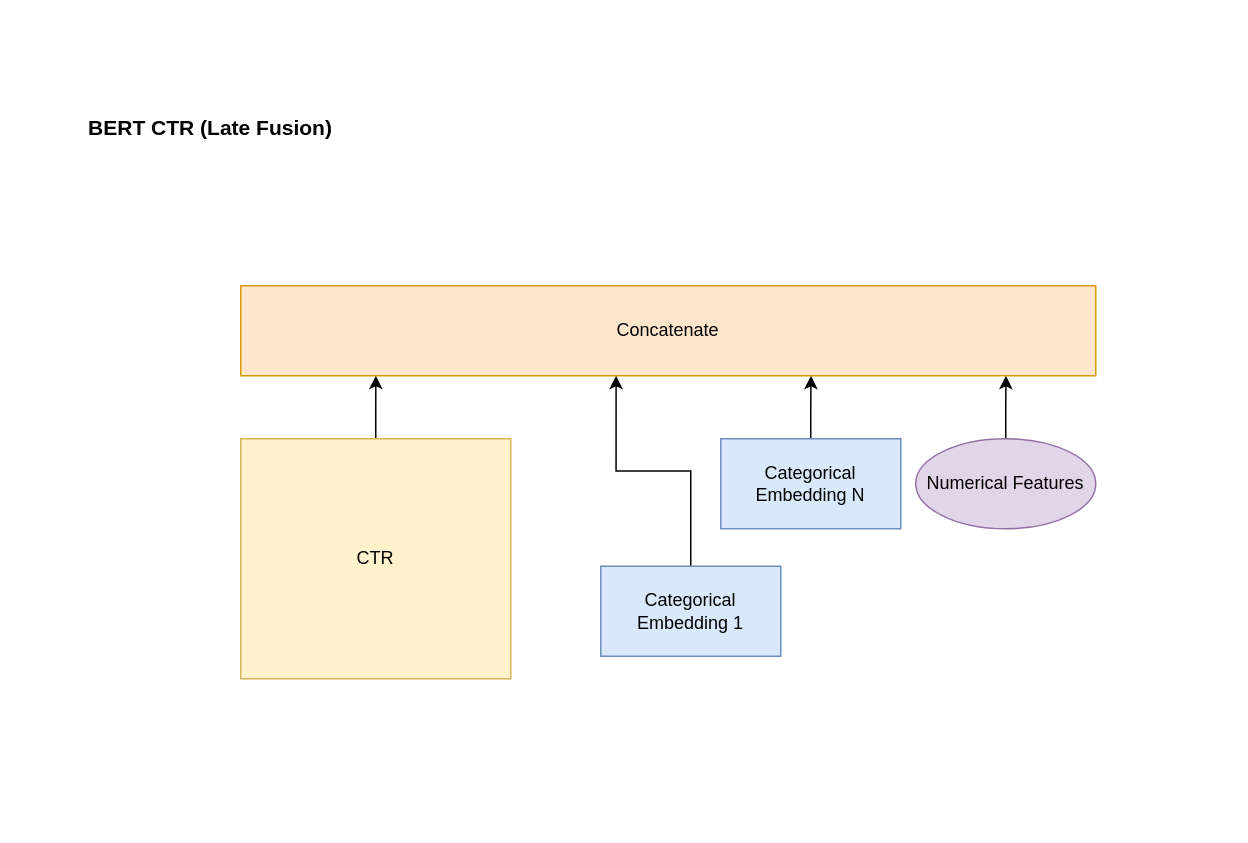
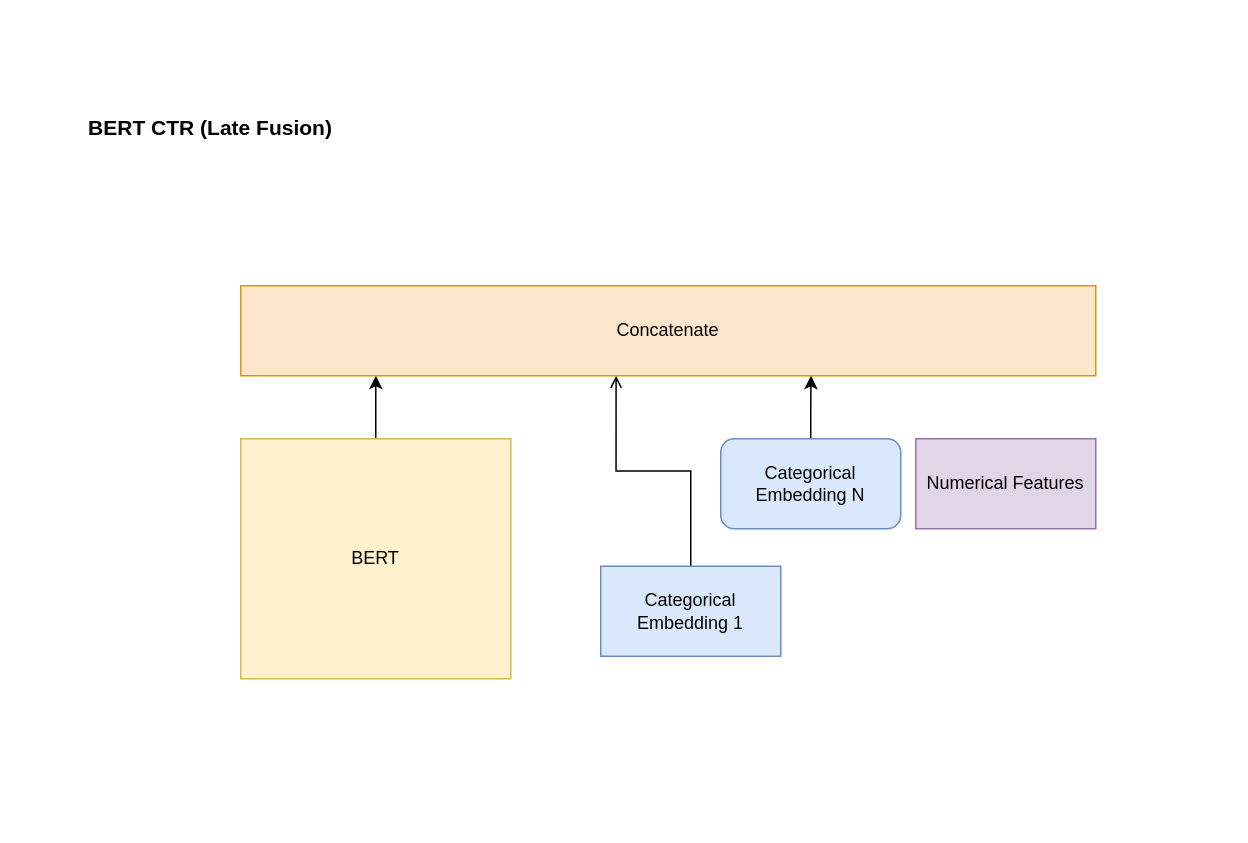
  <mxCell id="0" />
  <mxCell id="1" parent="0" />
  <mxCell id="2" value="" style="rounded=0;whiteSpace=wrap;html=1;strokeColor=#ffffff;" vertex="1" parent="1"><mxGeometry x="20" y="20" width="790" height="520" as="geometry" /></mxCell>
  <mxCell id="3" style="edgeStyle=orthogonalEdgeStyle;rounded=0;orthogonalLoop=1;jettySize=auto;html=1;exitX=0.5;exitY=0;exitDx=0;exitDy=0;entryX=0.158;entryY=1;entryDx=0;entryDy=0;entryPerimeter=0;" edge="1" parent="1" source="4" target="11"><mxGeometry relative="1" as="geometry" /></mxCell>
- <mxCell id="4" value="CTR" style="rounded=0;whiteSpace=wrap;html=1;fillColor=#fff2cc;strokeColor=#d6b656;" vertex="1" parent="1"><mxGeometry x="160" y="292" width="180" height="160" as="geometry" /></mxCell>
- <mxCell id="5" style="edgeStyle=orthogonalEdgeStyle;rounded=0;orthogonalLoop=1;jettySize=auto;html=1;exitX=0.5;exitY=0;exitDx=0;exitDy=0;entryX=0.895;entryY=1;entryDx=0;entryDy=0;entryPerimeter=0;" edge="1" parent="1" source="6" target="11"><mxGeometry relative="1" as="geometry" /></mxCell>
- <mxCell id="6" value="Numerical Features" style="ellipse;whiteSpace=wrap;html=1;fillColor=#e1d5e7;strokeColor=#9673a6;" vertex="1" parent="1"><mxGeometry x="610" y="292" width="120" height="60" as="geometry" /></mxCell>
- <mxCell id="7" style="edgeStyle=orthogonalEdgeStyle;rounded=0;orthogonalLoop=1;jettySize=auto;html=1;exitX=0.5;exitY=0;exitDx=0;exitDy=0;entryX=0.439;entryY=1;entryDx=0;entryDy=0;entryPerimeter=0;" edge="1" parent="1" source="8" target="11"><mxGeometry relative="1" as="geometry" /></mxCell>
+ <mxCell id="4" value="BERT" style="rounded=0;whiteSpace=wrap;html=1;fillColor=#fff2cc;strokeColor=#d6b656;" vertex="1" parent="1"><mxGeometry x="160" y="292" width="180" height="160" as="geometry" /></mxCell>
+ <mxCell id="6" value="Numerical Features" style="rounded=0;whiteSpace=wrap;html=1;fillColor=#e1d5e7;strokeColor=#9673a6;" vertex="1" parent="1"><mxGeometry x="610" y="292" width="120" height="60" as="geometry" /></mxCell>
+ <mxCell id="7" style="edgeStyle=orthogonalEdgeStyle;rounded=0;orthogonalLoop=1;jettySize=auto;html=1;exitX=0.5;exitY=0;exitDx=0;exitDy=0;entryX=0.439;entryY=1;entryDx=0;entryDy=0;entryPerimeter=0;endArrow=open;" edge="1" parent="1" source="8" target="11"><mxGeometry relative="1" as="geometry" /></mxCell>
  <mxCell id="8" value="Categorical Embedding 1" style="rounded=0;whiteSpace=wrap;html=1;fillColor=#dae8fc;strokeColor=#6c8ebf;" vertex="1" parent="1"><mxGeometry x="400" y="377" width="120" height="60" as="geometry" /></mxCell>
  <mxCell id="9" style="edgeStyle=orthogonalEdgeStyle;rounded=0;orthogonalLoop=1;jettySize=auto;html=1;exitX=0.5;exitY=0;exitDx=0;exitDy=0;entryX=0.667;entryY=1;entryDx=0;entryDy=0;entryPerimeter=0;" edge="1" parent="1" source="10" target="11"><mxGeometry relative="1" as="geometry" /></mxCell>
- <mxCell id="10" value="Categorical Embedding N" style="rounded=0;whiteSpace=wrap;html=1;fillColor=#dae8fc;strokeColor=#6c8ebf;" vertex="1" parent="1"><mxGeometry x="480" y="292" width="120" height="60" as="geometry" /></mxCell>
+ <mxCell id="10" value="Categorical Embedding N" style="whiteSpace=wrap;html=1;fillColor=#dae8fc;strokeColor=#6c8ebf;rounded=1;" vertex="1" parent="1"><mxGeometry x="480" y="292" width="120" height="60" as="geometry" /></mxCell>
  <mxCell id="11" value="Concatenate" style="rounded=0;whiteSpace=wrap;html=1;fillColor=#ffe6cc;strokeColor=#d79b00;" vertex="1" parent="1"><mxGeometry x="160" y="190" width="570" height="60" as="geometry" /></mxCell>
  <mxCell id="12" value="&lt;b&gt;&lt;font style=&quot;font-size: 14px;&quot;&gt;BERT CTR (Late Fusion)&lt;/font&gt;&lt;/b&gt;" style="text;html=1;strokeColor=none;fillColor=none;align=center;verticalAlign=middle;whiteSpace=wrap;rounded=0;" vertex="1" parent="1"><mxGeometry x="50" y="60" width="180" height="50" as="geometry" /></mxCell>
